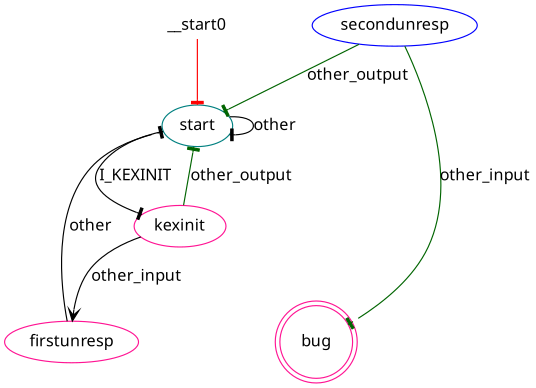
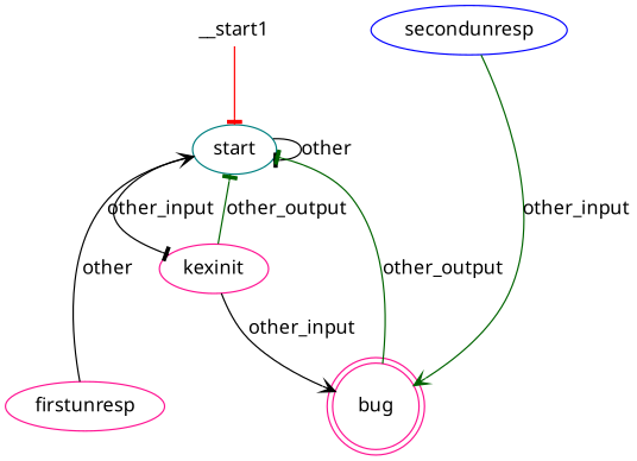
  digraph {
    fontname="Noto Sans"
    node [color=deeppink fontname="Noto Sans"]
    edge [arrowhead=tee color=black fontname="Noto Sans"]
    start [color=teal]
    kexinit
    firstunresp
    bug [shape=doublecircle]
    secondunresp [color=blue]
-   __start0 [color=red height=0 shape=none width=0]
+   __start0 [color=red height=0 shape=none width=0 label=__start1]
    start -> start [label=other]
-   start -> kexinit [label=I_KEXINIT]
+   start -> kexinit [label=other_input]
    kexinit -> start [color=darkgreen label=other_output]
-   kexinit -> firstunresp [arrowhead=vee label=other_input]
-   firstunresp -> start [label=other]
-   secondunresp -> start [color=darkgreen label=other_output]
-   secondunresp -> bug [color=darkgreen label=other_input]
+   kexinit -> bug [arrowhead=vee label=other_input]
+   firstunresp -> start [arrowhead=vee label=other]
+   bug -> start [color=darkgreen label=other_output]
+   secondunresp -> bug [arrowhead=vee color=darkgreen label=other_input]
    __start0 -> start [color=red]
  }
